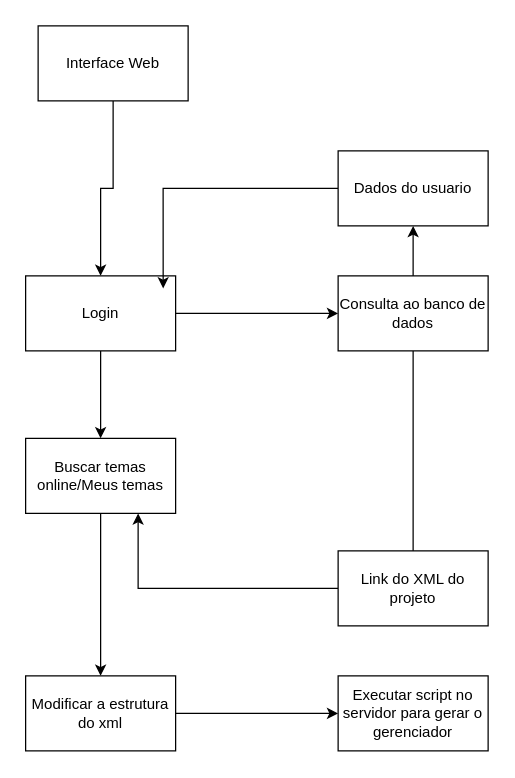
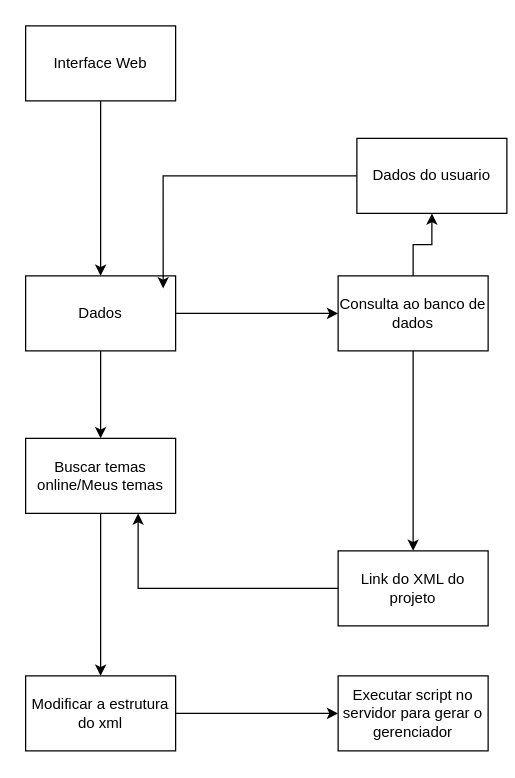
  <mxCell id="0" />
  <mxCell id="1" parent="0" />
  <mxCell id="2" style="edgeStyle=orthogonalEdgeStyle;rounded=0;orthogonalLoop=1;jettySize=auto;html=1;" edge="1" parent="1" source="3" target="9"><mxGeometry relative="1" as="geometry" /></mxCell>
- <mxCell id="3" value="Interface Web" style="rounded=0;whiteSpace=wrap;html=1;" vertex="1" parent="1"><mxGeometry x="30" y="20" width="120" height="60" as="geometry" /></mxCell>
+ <mxCell id="3" value="Interface Web" style="rounded=0;whiteSpace=wrap;html=1;" vertex="1" parent="1"><mxGeometry x="20" y="20" width="120" height="60" as="geometry" /></mxCell>
  <mxCell id="4" style="edgeStyle=orthogonalEdgeStyle;rounded=0;orthogonalLoop=1;jettySize=auto;html=1;entryX=0.5;entryY=1;entryDx=0;entryDy=0;" edge="1" parent="1" source="6" target="11"><mxGeometry relative="1" as="geometry" /></mxCell>
- <mxCell id="5" style="edgeStyle=orthogonalEdgeStyle;rounded=0;orthogonalLoop=1;jettySize=auto;html=1;entryX=0.5;entryY=0;entryDx=0;entryDy=0;endArrow=none;" edge="1" parent="1" source="6" target="15"><mxGeometry relative="1" as="geometry" /></mxCell>
+ <mxCell id="5" style="edgeStyle=orthogonalEdgeStyle;rounded=0;orthogonalLoop=1;jettySize=auto;html=1;entryX=0.5;entryY=0;entryDx=0;entryDy=0;" edge="1" parent="1" source="6" target="15"><mxGeometry relative="1" as="geometry" /></mxCell>
  <mxCell id="6" value="Consulta ao banco de dados" style="rounded=0;whiteSpace=wrap;html=1;" vertex="1" parent="1"><mxGeometry x="270" y="220" width="120" height="60" as="geometry" /></mxCell>
  <mxCell id="7" style="edgeStyle=orthogonalEdgeStyle;rounded=0;orthogonalLoop=1;jettySize=auto;html=1;entryX=0;entryY=0.5;entryDx=0;entryDy=0;" edge="1" parent="1" source="9" target="6"><mxGeometry relative="1" as="geometry" /></mxCell>
  <mxCell id="8" style="edgeStyle=orthogonalEdgeStyle;rounded=0;orthogonalLoop=1;jettySize=auto;html=1;entryX=0.5;entryY=0;entryDx=0;entryDy=0;" edge="1" parent="1" source="9" target="13"><mxGeometry relative="1" as="geometry" /></mxCell>
- <mxCell id="9" value="Login" style="rounded=0;whiteSpace=wrap;html=1;" vertex="1" parent="1"><mxGeometry x="20" y="220" width="120" height="60" as="geometry" /></mxCell>
+ <mxCell id="9" value="Dados" style="rounded=0;whiteSpace=wrap;html=1;" vertex="1" parent="1"><mxGeometry x="20" y="220" width="120" height="60" as="geometry" /></mxCell>
  <mxCell id="10" style="edgeStyle=orthogonalEdgeStyle;rounded=0;orthogonalLoop=1;jettySize=auto;html=1;entryX=0.917;entryY=0.167;entryDx=0;entryDy=0;entryPerimeter=0;" edge="1" parent="1" source="11" target="9"><mxGeometry relative="1" as="geometry" /></mxCell>
- <mxCell id="11" value="Dados do usuario" style="rounded=0;whiteSpace=wrap;html=1;" vertex="1" parent="1"><mxGeometry x="270" y="120" width="120" height="60" as="geometry" /></mxCell>
+ <mxCell id="11" value="Dados do usuario" style="rounded=0;whiteSpace=wrap;html=1;" vertex="1" parent="1"><mxGeometry x="285" y="110" width="120" height="60" as="geometry" /></mxCell>
  <mxCell id="12" style="edgeStyle=orthogonalEdgeStyle;rounded=0;orthogonalLoop=1;jettySize=auto;html=1;" edge="1" parent="1" source="13" target="17"><mxGeometry relative="1" as="geometry" /></mxCell>
  <mxCell id="13" value="Buscar temas online/Meus temas" style="rounded=0;whiteSpace=wrap;html=1;" vertex="1" parent="1"><mxGeometry x="20" y="350" width="120" height="60" as="geometry" /></mxCell>
  <mxCell id="14" style="edgeStyle=orthogonalEdgeStyle;rounded=0;orthogonalLoop=1;jettySize=auto;html=1;entryX=0.75;entryY=1;entryDx=0;entryDy=0;" edge="1" parent="1" source="15" target="13"><mxGeometry relative="1" as="geometry" /></mxCell>
  <mxCell id="15" value="Link do XML do projeto" style="rounded=0;whiteSpace=wrap;html=1;" vertex="1" parent="1"><mxGeometry x="270" y="440" width="120" height="60" as="geometry" /></mxCell>
  <mxCell id="16" style="edgeStyle=orthogonalEdgeStyle;rounded=0;orthogonalLoop=1;jettySize=auto;html=1;" edge="1" parent="1" source="17" target="18"><mxGeometry relative="1" as="geometry"><mxPoint x="280" y="570" as="targetPoint" /></mxGeometry></mxCell>
  <mxCell id="17" value="Modificar a estrutura do xml" style="rounded=0;whiteSpace=wrap;html=1;" vertex="1" parent="1"><mxGeometry x="20" y="540" width="120" height="60" as="geometry" /></mxCell>
  <mxCell id="18" value="Executar script no servidor para gerar o gerenciador" style="rounded=0;whiteSpace=wrap;html=1;" vertex="1" parent="1"><mxGeometry x="270" y="540" width="120" height="60" as="geometry" /></mxCell>
